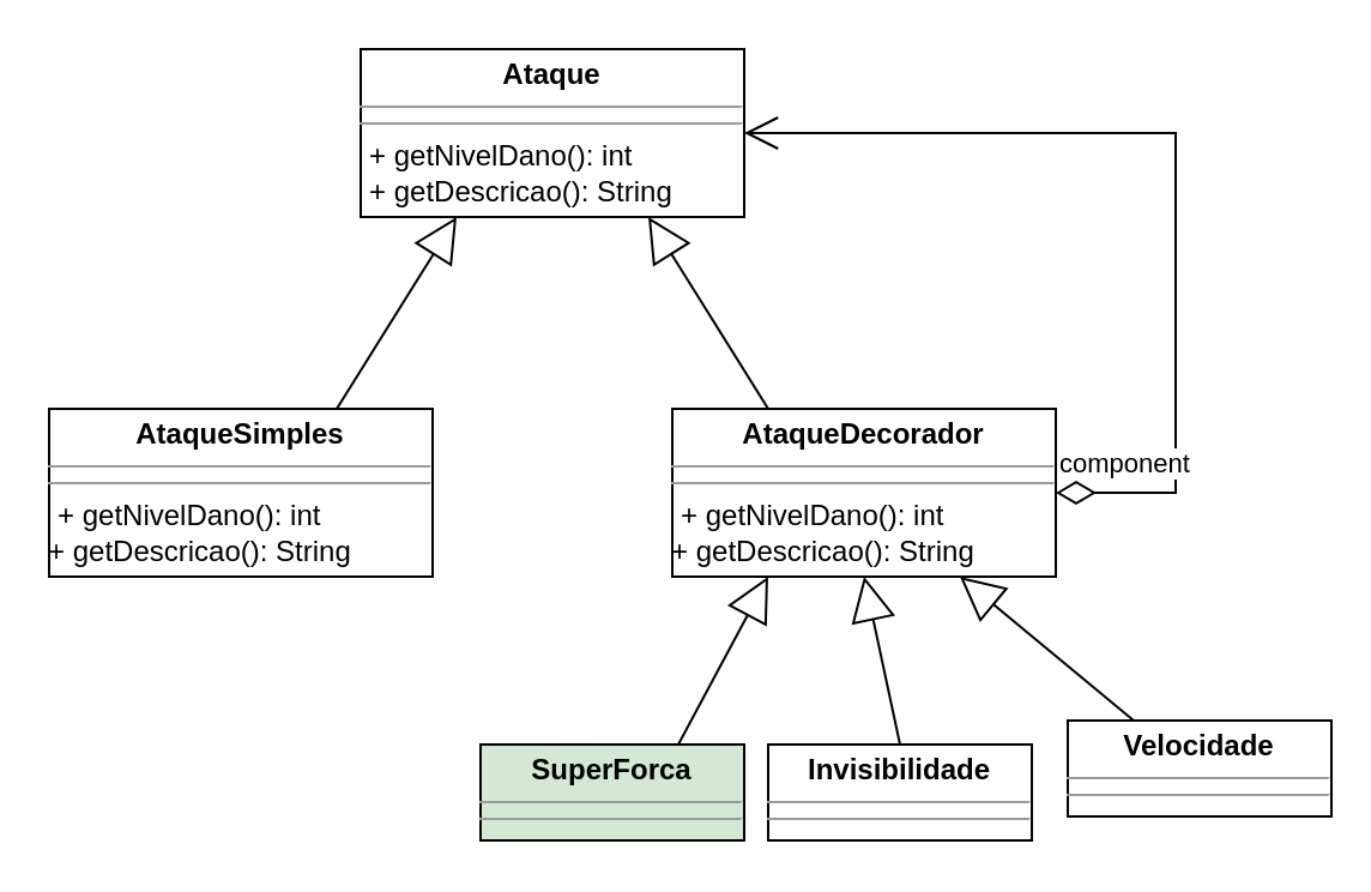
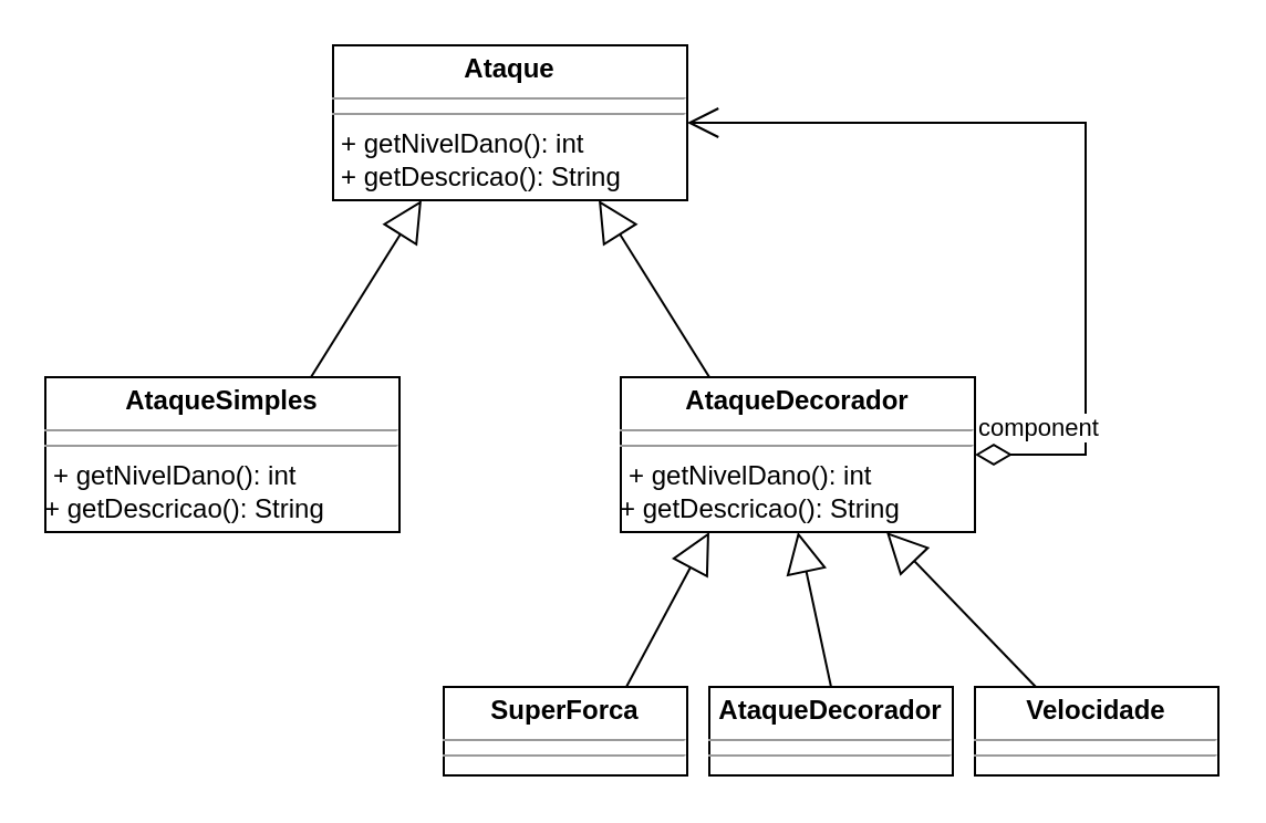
  <mxCell id="0" />
  <mxCell id="1" parent="0" />
  <mxCell id="2" value="&lt;p style=&quot;margin: 0px ; margin-top: 4px ; text-align: center&quot;&gt;&lt;b&gt;Ataque&lt;/b&gt;&lt;/p&gt;&lt;hr size=&quot;1&quot;&gt;&lt;hr size=&quot;1&quot;&gt;&lt;p style=&quot;margin: 0px ; margin-left: 4px&quot;&gt;+ getNivelDano(): int&lt;/p&gt;&lt;p style=&quot;margin: 0px ; margin-left: 4px&quot;&gt;+ getDescricao(): String&lt;br&gt;&lt;/p&gt;" style="verticalAlign=top;align=left;overflow=fill;fontSize=12;fontFamily=Helvetica;html=1;" vertex="1" parent="1"><mxGeometry x="150" y="20" width="160" height="70" as="geometry" /></mxCell>
  <mxCell id="3" value="&lt;p style=&quot;margin: 0px ; margin-top: 4px ; text-align: center&quot;&gt;&lt;b&gt;AtaqueSimples&lt;/b&gt;&lt;/p&gt;&lt;hr size=&quot;1&quot;&gt;&lt;hr size=&quot;1&quot;&gt;&lt;p style=&quot;margin: 0px ; margin-left: 4px&quot;&gt;+ getNivelDano(): int&lt;/p&gt;+ getDescricao(): String" style="verticalAlign=top;align=left;overflow=fill;fontSize=12;fontFamily=Helvetica;html=1;" vertex="1" parent="1"><mxGeometry x="20" y="170" width="160" height="70" as="geometry" /></mxCell>
  <mxCell id="4" value="&lt;p style=&quot;margin: 0px ; margin-top: 4px ; text-align: center&quot;&gt;&lt;b&gt;AtaqueDecorador&lt;/b&gt;&lt;/p&gt;&lt;hr size=&quot;1&quot;&gt;&lt;hr size=&quot;1&quot;&gt;&lt;p style=&quot;margin: 0px ; margin-left: 4px&quot;&gt;+ getNivelDano(): int&lt;/p&gt;+ getDescricao(): String" style="verticalAlign=top;align=left;overflow=fill;fontSize=12;fontFamily=Helvetica;html=1;" vertex="1" parent="1"><mxGeometry x="280" y="170" width="160" height="70" as="geometry" /></mxCell>
  <mxCell id="5" value="" style="endArrow=block;endSize=16;endFill=0;html=1;rounded=0;exitX=0.75;exitY=0;exitDx=0;exitDy=0;entryX=0.25;entryY=1;entryDx=0;entryDy=0;" edge="1" parent="1" source="3" target="2"><mxGeometry width="160" relative="1" as="geometry"><mxPoint x="107" y="362" as="sourcePoint" /><mxPoint x="300" y="260" as="targetPoint" /></mxGeometry></mxCell>
  <mxCell id="6" value="" style="endArrow=block;endSize=16;endFill=0;html=1;rounded=0;exitX=0.25;exitY=0;exitDx=0;exitDy=0;entryX=0.75;entryY=1;entryDx=0;entryDy=0;" edge="1" parent="1" source="4" target="2"><mxGeometry width="160" relative="1" as="geometry"><mxPoint x="117" y="372" as="sourcePoint" /><mxPoint x="310" y="270" as="targetPoint" /></mxGeometry></mxCell>
  <mxCell id="7" value="component" style="endArrow=open;html=1;endSize=12;startArrow=diamondThin;startSize=14;startFill=0;edgeStyle=orthogonalEdgeStyle;align=left;verticalAlign=bottom;rounded=0;entryX=1;entryY=0.5;entryDx=0;entryDy=0;exitX=1;exitY=0.5;exitDx=0;exitDy=0;" edge="1" parent="1" source="4" target="2"><mxGeometry x="-1" y="3" relative="1" as="geometry"><mxPoint x="490" y="170" as="sourcePoint" /><mxPoint x="390" y="130" as="targetPoint" /><Array as="points"><mxPoint x="490" y="205" /><mxPoint x="490" y="55" /></Array></mxGeometry></mxCell>
- <mxCell id="8" value="&lt;p style=&quot;margin: 0px ; margin-top: 4px ; text-align: center&quot;&gt;&lt;b&gt;SuperForca&lt;/b&gt;&lt;br&gt;&lt;/p&gt;&lt;hr size=&quot;1&quot;&gt;&lt;hr size=&quot;1&quot;&gt;" style="verticalAlign=top;align=left;overflow=fill;fontSize=12;fontFamily=Helvetica;html=1;fillColor=#d5e8d4;" vertex="1" parent="1"><mxGeometry x="200" y="310" width="110" height="40" as="geometry" /></mxCell>
- <mxCell id="9" value="&lt;p style=&quot;margin: 0px ; margin-top: 4px ; text-align: center&quot;&gt;&lt;b&gt;Invisibilidade&lt;/b&gt;&lt;br&gt;&lt;/p&gt;&lt;hr size=&quot;1&quot;&gt;&lt;hr size=&quot;1&quot;&gt;" style="verticalAlign=top;align=left;overflow=fill;fontSize=12;fontFamily=Helvetica;html=1;" vertex="1" parent="1"><mxGeometry x="320" y="310" width="110" height="40" as="geometry" /></mxCell>
- <mxCell id="10" value="&lt;p style=&quot;margin: 0px ; margin-top: 4px ; text-align: center&quot;&gt;&lt;b&gt;Velocidade&lt;/b&gt;&lt;br&gt;&lt;/p&gt;&lt;hr size=&quot;1&quot;&gt;&lt;hr size=&quot;1&quot;&gt;" style="verticalAlign=top;align=left;overflow=fill;fontSize=12;fontFamily=Helvetica;html=1;" vertex="1" parent="1"><mxGeometry x="445" y="300" width="110" height="40" as="geometry" /></mxCell>
+ <mxCell id="8" value="&lt;p style=&quot;margin: 0px ; margin-top: 4px ; text-align: center&quot;&gt;&lt;b&gt;SuperForca&lt;/b&gt;&lt;br&gt;&lt;/p&gt;&lt;hr size=&quot;1&quot;&gt;&lt;hr size=&quot;1&quot;&gt;" style="verticalAlign=top;align=left;overflow=fill;fontSize=12;fontFamily=Helvetica;html=1;" vertex="1" parent="1"><mxGeometry x="200" y="310" width="110" height="40" as="geometry" /></mxCell>
+ <mxCell id="9" value="&lt;p style=&quot;margin: 0px ; margin-top: 4px ; text-align: center&quot;&gt;&lt;b&gt;AtaqueDecorador&lt;/b&gt;&lt;br&gt;&lt;/p&gt;&lt;hr size=&quot;1&quot;&gt;&lt;hr size=&quot;1&quot;&gt;" style="verticalAlign=top;align=left;overflow=fill;fontSize=12;fontFamily=Helvetica;html=1;" vertex="1" parent="1"><mxGeometry x="320" y="310" width="110" height="40" as="geometry" /></mxCell>
+ <mxCell id="10" value="&lt;p style=&quot;margin: 0px ; margin-top: 4px ; text-align: center&quot;&gt;&lt;b&gt;Velocidade&lt;/b&gt;&lt;br&gt;&lt;/p&gt;&lt;hr size=&quot;1&quot;&gt;&lt;hr size=&quot;1&quot;&gt;" style="verticalAlign=top;align=left;overflow=fill;fontSize=12;fontFamily=Helvetica;html=1;" vertex="1" parent="1"><mxGeometry x="440" y="310" width="110" height="40" as="geometry" /></mxCell>
  <mxCell id="11" value="" style="endArrow=block;endSize=16;endFill=0;html=1;rounded=0;exitX=0.75;exitY=0;exitDx=0;exitDy=0;entryX=0.25;entryY=1;entryDx=0;entryDy=0;" edge="1" parent="1" source="8" target="4"><mxGeometry width="160" relative="1" as="geometry"><mxPoint x="150" y="180" as="sourcePoint" /><mxPoint x="200" y="100" as="targetPoint" /></mxGeometry></mxCell>
  <mxCell id="12" value="" style="endArrow=block;endSize=16;endFill=0;html=1;rounded=0;exitX=0.5;exitY=0;exitDx=0;exitDy=0;entryX=0.5;entryY=1;entryDx=0;entryDy=0;" edge="1" parent="1" source="9" target="4"><mxGeometry width="160" relative="1" as="geometry"><mxPoint x="292.5" y="320" as="sourcePoint" /><mxPoint x="330" y="250" as="targetPoint" /></mxGeometry></mxCell>
  <mxCell id="13" value="" style="endArrow=block;endSize=16;endFill=0;html=1;rounded=0;exitX=0.25;exitY=0;exitDx=0;exitDy=0;entryX=0.75;entryY=1;entryDx=0;entryDy=0;" edge="1" parent="1" source="10" target="4"><mxGeometry width="160" relative="1" as="geometry"><mxPoint x="302.5" y="330" as="sourcePoint" /><mxPoint x="340" y="260" as="targetPoint" /></mxGeometry></mxCell>
